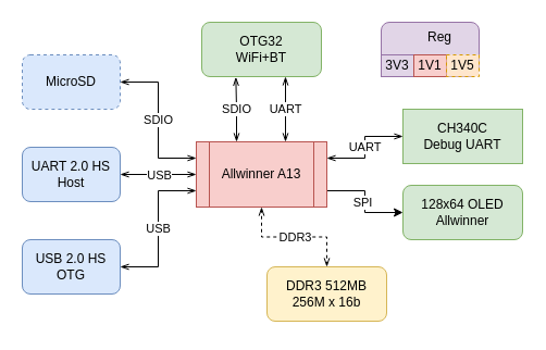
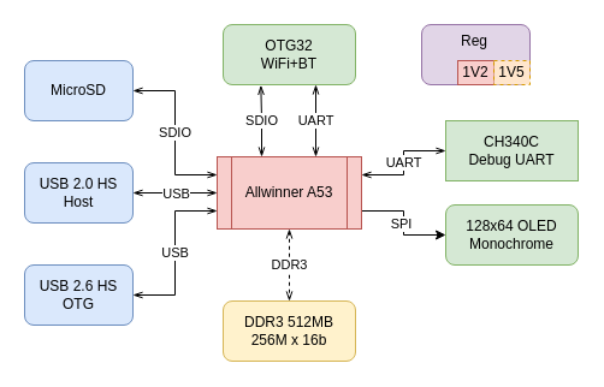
  <mxCell id="0" />
  <mxCell id="1" parent="0" />
  <mxCell id="2" value="DDR3" style="edgeStyle=orthogonalEdgeStyle;rounded=0;orthogonalLoop=1;jettySize=auto;html=1;exitX=0.5;exitY=1;exitDx=0;exitDy=0;startArrow=openThin;startFill=0;endArrow=openThin;endFill=0;entryX=0.5;entryY=0;entryDx=0;entryDy=0;dashed=1;" parent="1" source="10" target="11" edge="1"><mxGeometry relative="1" as="geometry"><mxPoint x="240.333" y="220" as="targetPoint" /></mxGeometry></mxCell>
  <mxCell id="3" value="SDIO" style="edgeStyle=orthogonalEdgeStyle;rounded=0;orthogonalLoop=1;jettySize=auto;html=1;exitX=0.5;exitY=0;exitDx=0;exitDy=0;entryX=0.285;entryY=1.007;entryDx=0;entryDy=0;startArrow=openThin;startFill=0;endArrow=openThin;endFill=0;entryPerimeter=0;" parent="1" target="12" edge="1"><mxGeometry relative="1" as="geometry"><mxPoint x="217" y="130" as="sourcePoint" /><mxPoint x="217" y="70" as="targetPoint" /><Array as="points"><mxPoint x="217" y="100" /><mxPoint x="216" y="100" /></Array></mxGeometry></mxCell>
  <mxCell id="4" value="UART" style="edgeStyle=orthogonalEdgeStyle;rounded=0;orthogonalLoop=1;jettySize=auto;html=1;exitX=1;exitY=0.25;exitDx=0;exitDy=0;entryX=0;entryY=0.5;entryDx=0;entryDy=0;startArrow=openThin;startFill=0;endArrow=openThin;endFill=0;" parent="1" source="10" target="13" edge="1"><mxGeometry relative="1" as="geometry" /></mxCell>
  <mxCell id="5" value="SDIO" style="edgeStyle=orthogonalEdgeStyle;rounded=0;orthogonalLoop=1;jettySize=auto;html=1;exitX=0;exitY=0.25;exitDx=0;exitDy=0;entryX=1;entryY=0.5;entryDx=0;entryDy=0;startArrow=openThin;startFill=0;endArrow=openThin;endFill=0;" parent="1" source="10" target="14" edge="1"><mxGeometry relative="1" as="geometry" /></mxCell>
  <mxCell id="6" value="USB" style="edgeStyle=orthogonalEdgeStyle;rounded=0;orthogonalLoop=1;jettySize=auto;html=1;exitX=0;exitY=0.5;exitDx=0;exitDy=0;startArrow=openThin;startFill=0;endArrow=openThin;endFill=0;" parent="1" source="10" edge="1"><mxGeometry relative="1" as="geometry"><mxPoint x="110" y="160" as="targetPoint" /></mxGeometry></mxCell>
  <mxCell id="7" value="USB" style="edgeStyle=orthogonalEdgeStyle;rounded=0;orthogonalLoop=1;jettySize=auto;html=1;exitX=0;exitY=0.75;exitDx=0;exitDy=0;entryX=1;entryY=0.5;entryDx=0;entryDy=0;startArrow=openThin;startFill=0;endArrow=openThin;endFill=0;" parent="1" source="10" target="15" edge="1"><mxGeometry relative="1" as="geometry" /></mxCell>
  <mxCell id="8" style="edgeStyle=orthogonalEdgeStyle;rounded=0;orthogonalLoop=1;jettySize=auto;html=1;exitX=1;exitY=0.75;exitDx=0;exitDy=0;entryX=0;entryY=0.5;entryDx=0;entryDy=0;startArrow=none;startFill=0;" edge="1" parent="1" source="10" target="23"><mxGeometry relative="1" as="geometry" /></mxCell>
  <mxCell id="9" value="SPI" style="edgeLabel;html=1;align=center;verticalAlign=middle;resizable=0;points=[];fontFamily=Helvetica;spacing=2;" vertex="1" connectable="0" parent="8"><mxGeometry x="0.516" y="-1" relative="1" as="geometry"><mxPoint x="-16" y="-11" as="offset" /></mxGeometry></mxCell>
- <mxCell id="10" value="Allwinner A13" style="shape=process;whiteSpace=wrap;html=1;backgroundOutline=1;fillColor=#f8cecc;strokeColor=#b85450;" parent="1" vertex="1"><mxGeometry x="180" y="130" width="120" height="60" as="geometry" /></mxCell>
- <mxCell id="11" value="&lt;div&gt;DDR3 512MB&lt;br&gt;&lt;/div&gt;&lt;div&gt;256M x 16b&lt;br&gt;&lt;/div&gt;" style="rounded=1;whiteSpace=wrap;html=1;fillColor=#fff2cc;strokeColor=#d6b656;" parent="1" vertex="1"><mxGeometry x="245" y="245" width="110" height="50" as="geometry" /></mxCell>
+ <mxCell id="10" value="Allwinner A53" style="shape=process;whiteSpace=wrap;html=1;backgroundOutline=1;fillColor=#f8cecc;strokeColor=#b85450;" parent="1" vertex="1"><mxGeometry x="180" y="130" width="120" height="60" as="geometry" /></mxCell>
+ <mxCell id="11" value="&lt;div&gt;DDR3 512MB&lt;br&gt;&lt;/div&gt;&lt;div&gt;256M x 16b&lt;br&gt;&lt;/div&gt;" style="rounded=1;whiteSpace=wrap;html=1;fillColor=#fff2cc;strokeColor=#d6b656;" parent="1" vertex="1"><mxGeometry x="185" y="250" width="110" height="50" as="geometry" /></mxCell>
  <mxCell id="12" value="&lt;div&gt;OTG32&lt;br&gt;&lt;/div&gt;&lt;div&gt;WiFi+BT&lt;/div&gt;" style="rounded=1;whiteSpace=wrap;html=1;fillColor=#d5e8d4;strokeColor=#82b366;" parent="1" vertex="1"><mxGeometry x="185" y="20" width="110" height="50" as="geometry" /></mxCell>
  <mxCell id="13" value="&lt;div&gt;CH340C&lt;/div&gt;&lt;div&gt;Debug UART&lt;br&gt;&lt;/div&gt;" style="whiteSpace=wrap;html=1;fillColor=#d5e8d4;strokeColor=#82b366;rounded=0;" parent="1" vertex="1"><mxGeometry x="370" y="100" width="110" height="50" as="geometry" /></mxCell>
- <mxCell id="14" value="MicroSD" style="rounded=1;whiteSpace=wrap;html=1;fillColor=#dae8fc;strokeColor=#6c8ebf;dashed=1;" parent="1" vertex="1"><mxGeometry x="20" y="50" width="90" height="50" as="geometry" /></mxCell>
- <mxCell id="15" value="USB 2.0 HS OTG" style="rounded=1;whiteSpace=wrap;html=1;fillColor=#dae8fc;strokeColor=#6c8ebf;" parent="1" vertex="1"><mxGeometry x="20" y="220" width="90" height="50" as="geometry" /></mxCell>
- <mxCell id="16" value="&lt;div&gt;UART 2.0 HS Host&lt;/div&gt;" style="rounded=1;whiteSpace=wrap;html=1;fillColor=#dae8fc;strokeColor=#6c8ebf;" parent="1" vertex="1"><mxGeometry x="20" y="135" width="90" height="50" as="geometry" /></mxCell>
+ <mxCell id="14" value="MicroSD" style="rounded=1;whiteSpace=wrap;html=1;fillColor=#dae8fc;strokeColor=#6c8ebf;" parent="1" vertex="1"><mxGeometry x="20" y="50" width="90" height="50" as="geometry" /></mxCell>
+ <mxCell id="15" value="USB 2.6 HS OTG" style="rounded=1;whiteSpace=wrap;html=1;fillColor=#dae8fc;strokeColor=#6c8ebf;" parent="1" vertex="1"><mxGeometry x="20" y="220" width="90" height="50" as="geometry" /></mxCell>
+ <mxCell id="16" value="&lt;div&gt;USB 2.0 HS Host&lt;/div&gt;" style="rounded=1;whiteSpace=wrap;html=1;fillColor=#dae8fc;strokeColor=#6c8ebf;" parent="1" vertex="1"><mxGeometry x="20" y="135" width="90" height="50" as="geometry" /></mxCell>
  <mxCell id="17" value="" style="rounded=1;whiteSpace=wrap;html=1;fillColor=#e1d5e7;strokeColor=#9673a6;" parent="1" vertex="1"><mxGeometry x="350" y="20" width="90" height="50" as="geometry" /></mxCell>
- <mxCell id="18" value="3V3" style="rounded=0;whiteSpace=wrap;html=1;fillColor=#e1d5e7;strokeColor=#9673a6;" parent="1" vertex="1"><mxGeometry x="350" y="50" width="30" height="20" as="geometry" /></mxCell>
- <mxCell id="19" value="1V1" style="rounded=0;whiteSpace=wrap;html=1;fillColor=#f8cecc;strokeColor=#b85450;" parent="1" vertex="1"><mxGeometry x="380" y="50" width="30" height="20" as="geometry" /></mxCell>
+ <mxCell id="19" value="1V2" style="rounded=0;whiteSpace=wrap;html=1;fillColor=#f8cecc;strokeColor=#b85450;" parent="1" vertex="1"><mxGeometry x="380" y="50" width="30" height="20" as="geometry" /></mxCell>
  <mxCell id="20" value="1V5" style="rounded=0;whiteSpace=wrap;html=1;fillColor=#ffe6cc;strokeColor=#d79b00;dashed=1;" parent="1" vertex="1"><mxGeometry x="410" y="50" width="30" height="20" as="geometry" /></mxCell>
- <mxCell id="21" value="Reg" style="text;html=1;strokeColor=none;fillColor=none;align=center;verticalAlign=middle;whiteSpace=wrap;rounded=0;" parent="1" vertex="1"><mxGeometry x="384" y="24" width="40" height="20" as="geometry" /></mxCell>
+ <mxCell id="21" value="Reg" style="text;html=1;strokeColor=none;fillColor=none;align=center;verticalAlign=middle;whiteSpace=wrap;rounded=0;" parent="1" vertex="1"><mxGeometry x="374" y="24" width="40" height="20" as="geometry" /></mxCell>
  <mxCell id="22" value="UART" style="edgeStyle=orthogonalEdgeStyle;rounded=0;orthogonalLoop=1;jettySize=auto;html=1;exitX=0.5;exitY=0;exitDx=0;exitDy=0;entryX=0.5;entryY=1;entryDx=0;entryDy=0;startArrow=openThin;startFill=0;endArrow=openThin;endFill=0;" edge="1" parent="1"><mxGeometry relative="1" as="geometry"><mxPoint x="262" y="130" as="sourcePoint" /><mxPoint x="262" y="70" as="targetPoint" /></mxGeometry></mxCell>
- <mxCell id="23" value="&lt;div&gt;128x64 OLED&lt;/div&gt;&lt;div&gt;Allwinner&lt;br&gt;&lt;/div&gt;" style="rounded=1;whiteSpace=wrap;html=1;fillColor=#d5e8d4;strokeColor=#82b366;" vertex="1" parent="1"><mxGeometry x="370" y="170" width="110" height="50" as="geometry" /></mxCell>
+ <mxCell id="23" value="&lt;div&gt;128x64 OLED&lt;/div&gt;&lt;div&gt;Monochrome&lt;br&gt;&lt;/div&gt;" style="rounded=1;whiteSpace=wrap;html=1;fillColor=#d5e8d4;strokeColor=#82b366;" vertex="1" parent="1"><mxGeometry x="370" y="170" width="110" height="50" as="geometry" /></mxCell>
